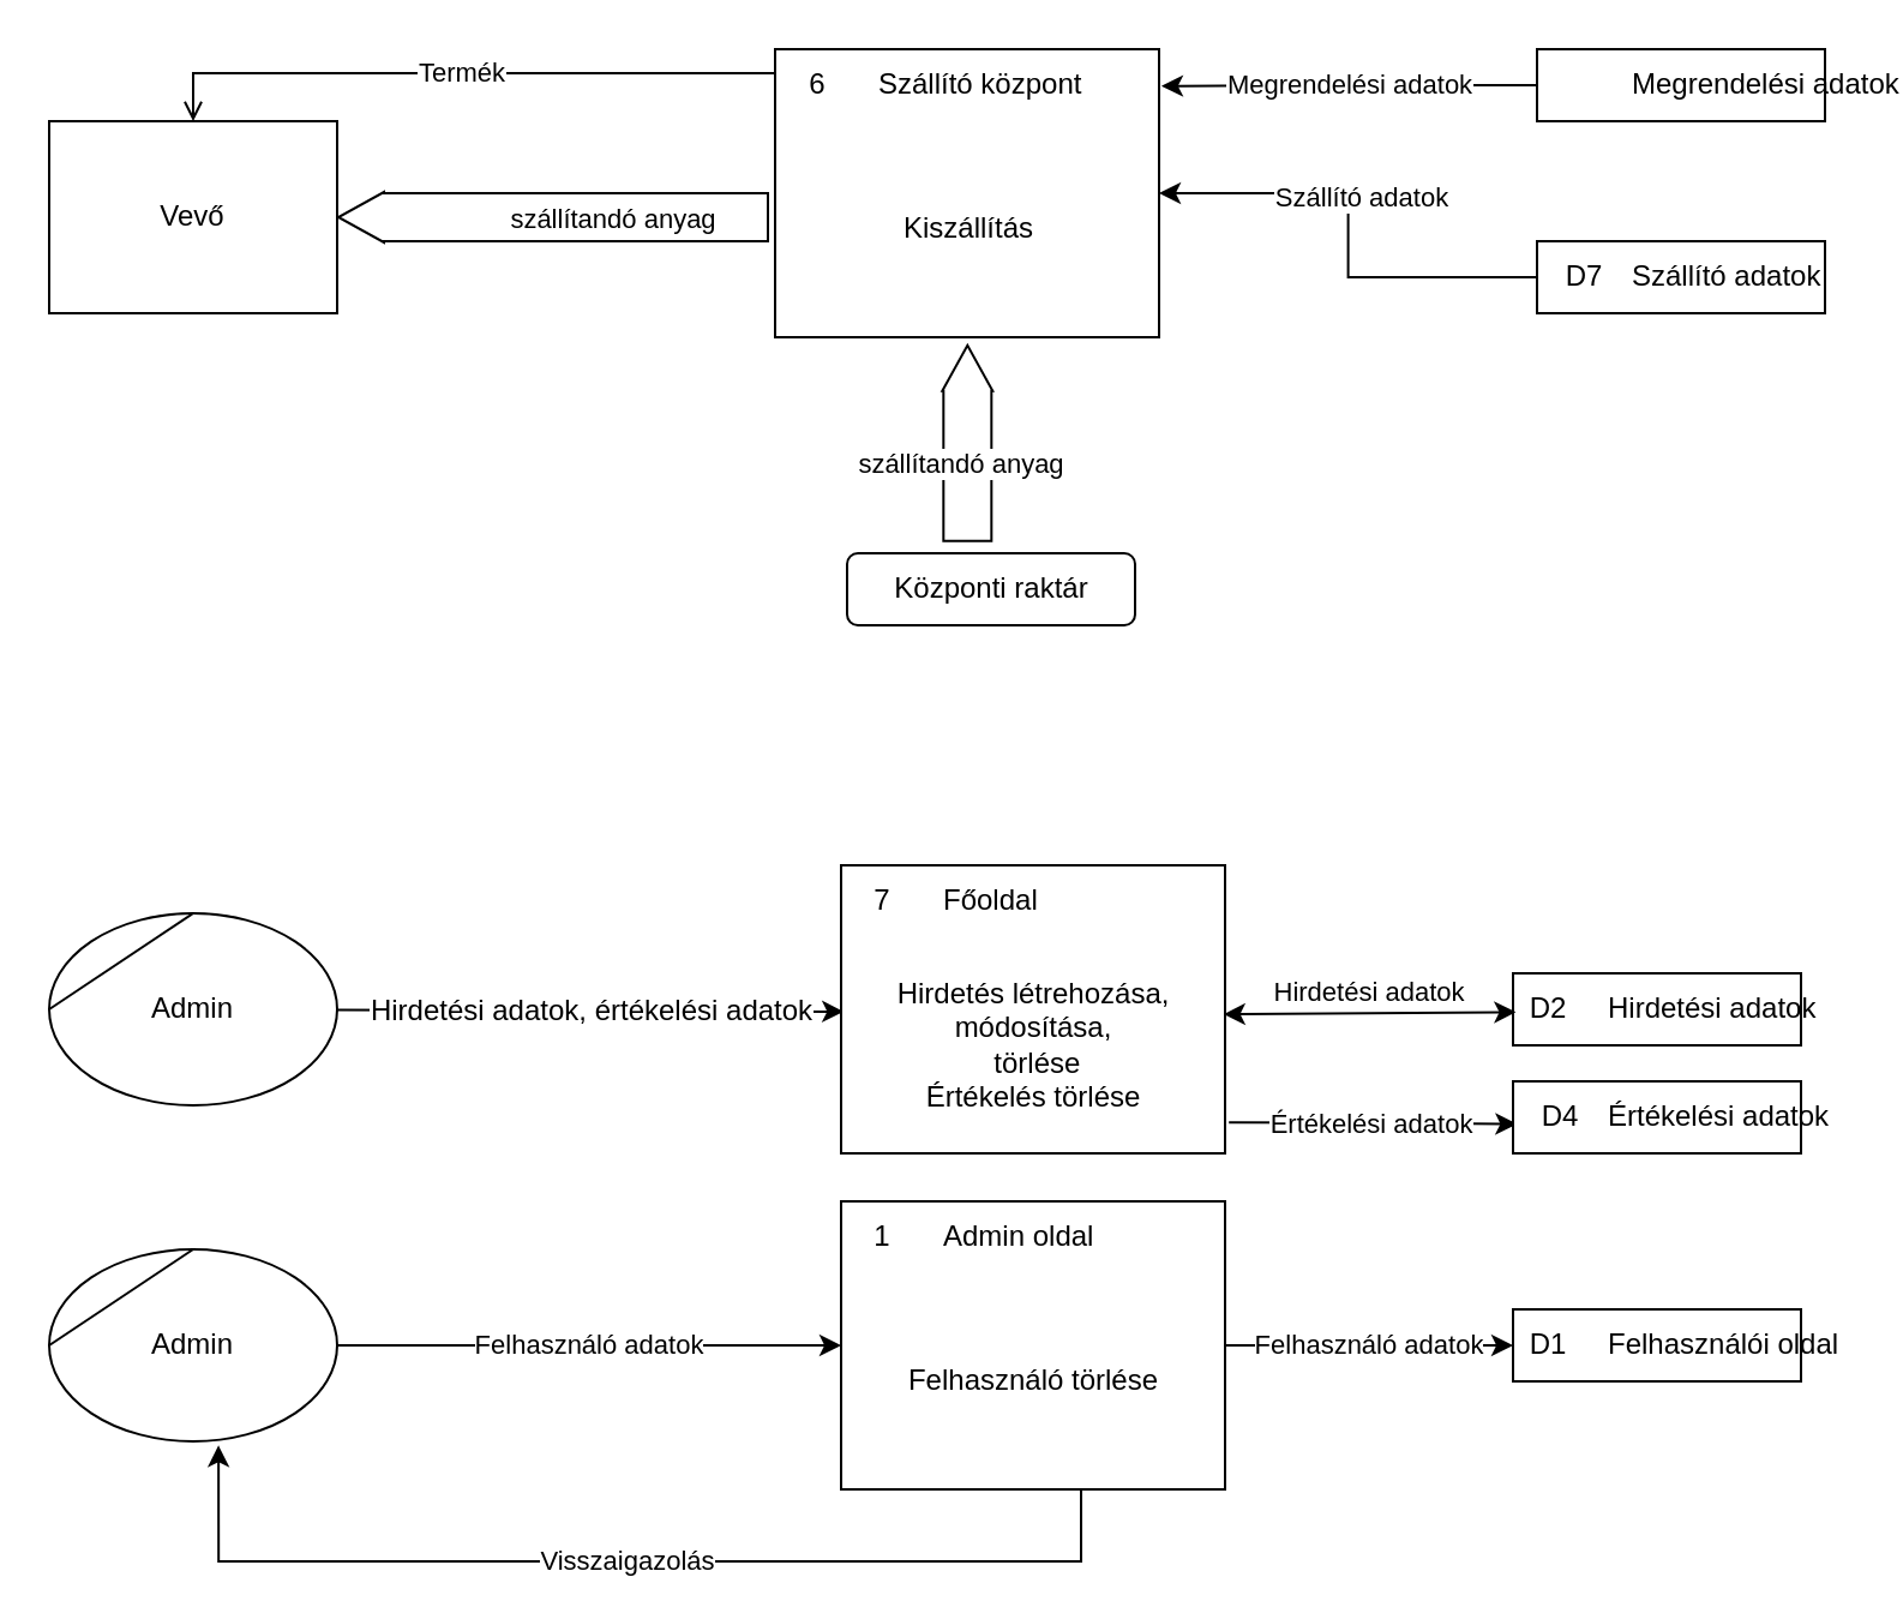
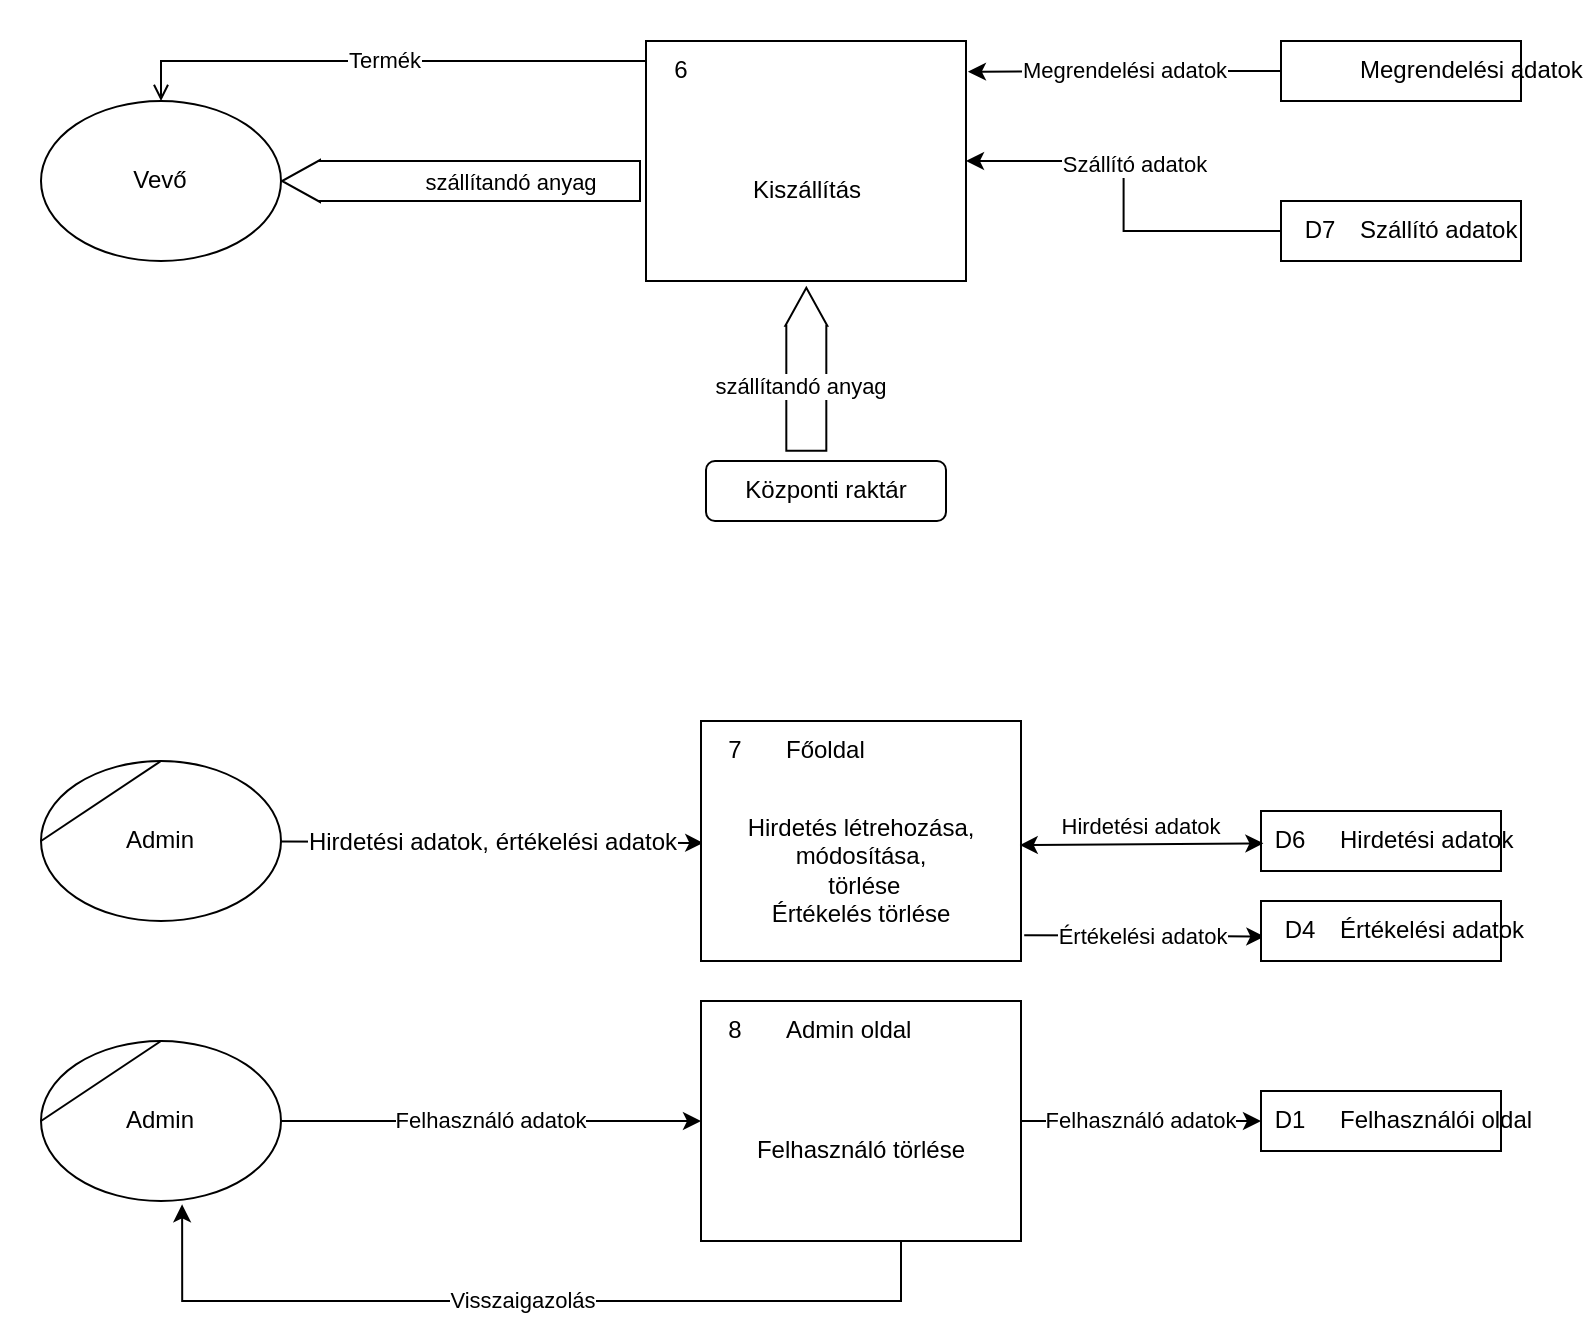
  <mxCell id="0" />
  <mxCell id="1" parent="0" />
  <mxCell id="2" value="Hirdetési adatok, értékelési adatok" style="edgeStyle=none;rounded=0;orthogonalLoop=1;jettySize=auto;html=1;entryX=0.007;entryY=0.508;entryDx=0;entryDy=0;entryPerimeter=0;fontFamily=Helvetica;fontSize=12;fontColor=default;elbow=vertical;" parent="1" source="3" target="5" edge="1"><mxGeometry relative="1" as="geometry" /></mxCell>
  <mxCell id="3" value="Admin" style="shape=stencil(tZRtjoMgEIZPw98GJR6gYXfvQe10nZQCAbYft99RNKlW7GajiTGZeeXhnZGBCRka5YCVvGHig5VlwTm9Kb5NYhUc1DElr8qjOmhISojenuGGx9gz0DTgMbaq+GR8T9+0j5C1NYYgaE0YKU86wRQaWsvvCdZv/xhFjvgXiOB7kynLyq+/Y3fVNuBiI79j7OB+db/rgceOi61+3Grg4v9YISmTO9xCHlR9/vb2xxxnzYDW6AK8OfLTeZzO66ynzM5CnqyHBUsn1DqN9UITnWoH/kUY5Iu9PtVUzRY1jx4IGk22K9UioSs+44+uvFxl3bKX1nTZdE12iV8=);whiteSpace=wrap;html=1;" parent="1" vertex="1"><mxGeometry x="20" y="380" width="120" height="80" as="geometry" /></mxCell>
  <mxCell id="4" value="Értékelési adatok" style="edgeStyle=orthogonalEdgeStyle;rounded=0;orthogonalLoop=1;jettySize=auto;html=1;entryX=0.014;entryY=0.593;entryDx=0;entryDy=0;entryPerimeter=0;exitX=1.01;exitY=0.893;exitDx=0;exitDy=0;exitPerimeter=0;" parent="1" source="5" target="20" edge="1"><mxGeometry relative="1" as="geometry" /></mxCell>
  <mxCell id="5" value="Hirdetés létrehozása, &lt;br&gt;módosítása,&lt;br&gt;&amp;nbsp;törlése&lt;br&gt;Értékelés törlése" style="html=1;dashed=0;whitespace=wrap;shape=mxgraph.dfd.process;align=center;container=1;collapsible=0;spacingTop=30;strokeColor=default;fontFamily=Helvetica;fontSize=12;fontColor=default;fillColor=default;" parent="1" vertex="1"><mxGeometry x="350" y="360" width="160" height="120" as="geometry" /></mxCell>
  <mxCell id="6" value="7" style="text;html=1;strokeColor=none;fillColor=none;align=center;verticalAlign=middle;whiteSpace=wrap;rounded=0;movable=0;resizable=0;rotatable=0;cloneable=0;deletable=0;connectable=0;allowArrows=0;pointerEvents=1;fontSize=12;fontFamily=Helvetica;fontColor=default;" parent="5" vertex="1"><mxGeometry width="35" height="30" as="geometry" /></mxCell>
  <mxCell id="7" value="Főoldal" style="text;html=1;strokeColor=none;fillColor=none;align=left;verticalAlign=middle;whiteSpace=wrap;rounded=0;movable=0;resizable=0;connectable=0;allowArrows=0;rotatable=0;cloneable=0;deletable=0;spacingLeft=6;autosize=1;resizeWidth=0;fontSize=12;fontFamily=Helvetica;fontColor=default;" parent="5" vertex="1"><mxGeometry x="35" width="70" height="30" as="geometry" /></mxCell>
  <mxCell id="8" value="Hirdetési adatok" style="html=1;dashed=0;whitespace=wrap;shape=mxgraph.dfd.dataStoreID2;align=left;spacingLeft=38;container=1;collapsible=0;" parent="1" vertex="1"><mxGeometry x="630" y="405" width="120" height="30" as="geometry" /></mxCell>
- <mxCell id="9" value="D2" style="text;html=1;strokeColor=none;fillColor=none;align=center;verticalAlign=middle;whiteSpace=wrap;rounded=0;movable=0;resizable=0;rotatable=0;cloneable=0;deletable=0;allowArrows=0;connectable=0;fontSize=12;fontFamily=Helvetica;fontColor=default;" parent="8" vertex="1"><mxGeometry width="30" height="30" as="geometry" /></mxCell>
+ <mxCell id="9" value="D6" style="text;html=1;strokeColor=none;fillColor=none;align=center;verticalAlign=middle;whiteSpace=wrap;rounded=0;movable=0;resizable=0;rotatable=0;cloneable=0;deletable=0;allowArrows=0;connectable=0;fontSize=12;fontFamily=Helvetica;fontColor=default;" parent="8" vertex="1"><mxGeometry width="30" height="30" as="geometry" /></mxCell>
  <mxCell id="10" value="Hirdetési adatok" style="endArrow=classic;startArrow=classic;html=1;rounded=0;verticalAlign=bottom;entryX=0.01;entryY=0.538;entryDx=0;entryDy=0;entryPerimeter=0;exitX=0.996;exitY=0.517;exitDx=0;exitDy=0;exitPerimeter=0;" parent="1" source="5" target="8" edge="1"><mxGeometry width="50" height="50" relative="1" as="geometry"><mxPoint x="510" y="419.29" as="sourcePoint" /><mxPoint x="630" y="419.29" as="targetPoint" /></mxGeometry></mxCell>
  <mxCell id="11" value="Felhasználó adatok" style="edgeStyle=orthogonalEdgeStyle;rounded=0;orthogonalLoop=1;jettySize=auto;html=1;" parent="1" source="12" target="15" edge="1"><mxGeometry relative="1" as="geometry" /></mxCell>
  <mxCell id="12" value="Admin" style="shape=stencil(tZRtjoMgEIZPw98GJR6gYXfvQe10nZQCAbYft99RNKlW7GajiTGZeeXhnZGBCRka5YCVvGHig5VlwTm9Kb5NYhUc1DElr8qjOmhISojenuGGx9gz0DTgMbaq+GR8T9+0j5C1NYYgaE0YKU86wRQaWsvvCdZv/xhFjvgXiOB7kynLyq+/Y3fVNuBiI79j7OB+db/rgceOi61+3Grg4v9YISmTO9xCHlR9/vb2xxxnzYDW6AK8OfLTeZzO66ynzM5CnqyHBUsn1DqN9UITnWoH/kUY5Iu9PtVUzRY1jx4IGk22K9UioSs+44+uvFxl3bKX1nTZdE12iV8=);whiteSpace=wrap;html=1;" parent="1" vertex="1"><mxGeometry x="20" y="520" width="120" height="80" as="geometry" /></mxCell>
  <mxCell id="13" value="Felhasználó adatok" style="edgeStyle=orthogonalEdgeStyle;rounded=0;orthogonalLoop=1;jettySize=auto;html=1;entryX=0;entryY=0.5;entryDx=0;entryDy=0;entryPerimeter=0;" parent="1" source="15" target="18" edge="1"><mxGeometry relative="1" as="geometry" /></mxCell>
  <mxCell id="14" value="Visszaigazolás" style="edgeStyle=orthogonalEdgeStyle;rounded=0;orthogonalLoop=1;jettySize=auto;html=1;entryX=0.588;entryY=1.021;entryDx=0;entryDy=0;entryPerimeter=0;" parent="1" source="15" target="12" edge="1"><mxGeometry relative="1" as="geometry"><mxPoint x="90" y="700" as="targetPoint" /><Array as="points"><mxPoint x="450" y="650" /><mxPoint x="91" y="650" /></Array></mxGeometry></mxCell>
  <mxCell id="15" value="Felhasználó törlése" style="html=1;dashed=0;whitespace=wrap;shape=mxgraph.dfd.process2;align=center;container=1;collapsible=0;spacingTop=30;" parent="1" vertex="1"><mxGeometry x="350" y="500" width="160" height="120" as="geometry" /></mxCell>
- <mxCell id="16" value="1" style="text;html=1;strokeColor=none;fillColor=none;align=center;verticalAlign=middle;whiteSpace=wrap;rounded=0;movable=0;resizable=0;rotatable=0;cloneable=0;deletable=0;connectable=0;allowArrows=0;pointerEvents=1;" parent="15" vertex="1"><mxGeometry width="35" height="30" as="geometry" /></mxCell>
+ <mxCell id="16" value="8" style="text;html=1;strokeColor=none;fillColor=none;align=center;verticalAlign=middle;whiteSpace=wrap;rounded=0;movable=0;resizable=0;rotatable=0;cloneable=0;deletable=0;connectable=0;allowArrows=0;pointerEvents=1;" parent="15" vertex="1"><mxGeometry width="35" height="30" as="geometry" /></mxCell>
  <mxCell id="17" value="Admin oldal" style="text;html=1;strokeColor=none;fillColor=none;align=left;verticalAlign=middle;whiteSpace=wrap;rounded=0;movable=0;resizable=0;connectable=0;allowArrows=0;rotatable=0;cloneable=0;deletable=0;spacingLeft=6;autosize=1;resizeWidth=0;" parent="15" vertex="1"><mxGeometry x="35" width="90" height="30" as="geometry" /></mxCell>
  <mxCell id="18" value="Felhasználói oldal" style="html=1;dashed=0;whitespace=wrap;shape=mxgraph.dfd.dataStoreID2;align=left;spacingLeft=38;container=1;collapsible=0;" parent="1" vertex="1"><mxGeometry x="630" y="545" width="120" height="30" as="geometry" /></mxCell>
  <mxCell id="19" value="D1" style="text;html=1;strokeColor=none;fillColor=none;align=center;verticalAlign=middle;whiteSpace=wrap;rounded=0;movable=0;resizable=0;rotatable=0;cloneable=0;deletable=0;allowArrows=0;connectable=0;" parent="18" vertex="1"><mxGeometry width="30" height="30" as="geometry" /></mxCell>
  <mxCell id="20" value="Értékelési adatok" style="html=1;dashed=0;whitespace=wrap;shape=mxgraph.dfd.dataStoreID2;align=left;spacingLeft=38;container=1;collapsible=0;" parent="1" vertex="1"><mxGeometry x="630" y="450" width="120" height="30" as="geometry" /></mxCell>
  <mxCell id="21" value="D4" style="text;html=1;strokeColor=none;fillColor=none;align=center;verticalAlign=middle;whiteSpace=wrap;rounded=0;connectable=0;allowArrows=0;movable=0;resizable=0;rotatable=0;cloneable=0;deletable=0;" parent="20" vertex="1"><mxGeometry x="5" width="30" height="30" as="geometry" /></mxCell>
  <mxCell id="22" value="Termék" style="edgeStyle=orthogonalEdgeStyle;rounded=0;orthogonalLoop=1;jettySize=auto;html=1;entryX=0.5;entryY=0;entryDx=0;entryDy=0;endArrow=open;" parent="1" source="23" target="26" edge="1"><mxGeometry relative="1" as="geometry"><mxPoint x="90" y="30" as="targetPoint" /><Array as="points"><mxPoint x="80" y="30" /></Array></mxGeometry></mxCell>
  <mxCell id="23" value="Kiszállítás" style="html=1;dashed=0;whitespace=wrap;shape=mxgraph.dfd.process2;align=center;container=1;collapsible=0;spacingTop=30;" parent="1" vertex="1"><mxGeometry x="322.5" y="20" width="160" height="120" as="geometry" /></mxCell>
  <mxCell id="24" value="6" style="text;html=1;strokeColor=none;fillColor=none;align=center;verticalAlign=middle;whiteSpace=wrap;rounded=0;movable=0;resizable=0;rotatable=0;cloneable=0;deletable=0;connectable=0;allowArrows=0;pointerEvents=1;" parent="23" vertex="1"><mxGeometry width="35" height="30" as="geometry" /></mxCell>
- <mxCell id="25" value="Szállító központ" style="text;html=1;strokeColor=none;fillColor=none;align=left;verticalAlign=middle;whiteSpace=wrap;rounded=0;movable=0;resizable=0;connectable=0;allowArrows=0;rotatable=0;cloneable=0;deletable=0;spacingLeft=6;autosize=1;resizeWidth=0;" parent="23" vertex="1"><mxGeometry x="35" width="110" height="30" as="geometry" /></mxCell>
- <mxCell id="26" value="Vevő" style="whiteSpace=wrap;html=1;rounded=0;" parent="1" vertex="1"><mxGeometry x="20" y="50" width="120" height="80" as="geometry" /></mxCell>
+ <mxCell id="26" value="Vevő" style="ellipse;whiteSpace=wrap;html=1;" parent="1" vertex="1"><mxGeometry x="20" y="50" width="120" height="80" as="geometry" /></mxCell>
  <mxCell id="27" style="edgeStyle=orthogonalEdgeStyle;rounded=0;orthogonalLoop=1;jettySize=auto;html=1;" parent="1" source="29" target="23" edge="1"><mxGeometry relative="1" as="geometry" /></mxCell>
  <mxCell id="28" value="Szállító adatok" style="edgeLabel;html=1;align=center;verticalAlign=middle;resizable=0;points=[];" parent="27" vertex="1" connectable="0"><mxGeometry x="0.165" y="-5" relative="1" as="geometry"><mxPoint as="offset" /></mxGeometry></mxCell>
  <mxCell id="29" value="Szállító adatok" style="html=1;dashed=0;whitespace=wrap;shape=mxgraph.dfd.dataStoreID2;align=left;spacingLeft=38;container=1;collapsible=0;" parent="1" vertex="1"><mxGeometry x="640" y="100" width="120" height="30" as="geometry" /></mxCell>
  <mxCell id="30" value="D7" style="text;html=1;strokeColor=none;fillColor=none;align=center;verticalAlign=middle;whiteSpace=wrap;rounded=0;connectable=0;allowArrows=0;movable=0;resizable=0;rotatable=0;cloneable=0;deletable=0;" parent="29" vertex="1"><mxGeometry x="5" width="30" height="30" as="geometry" /></mxCell>
  <mxCell id="31" value="Megrendelési adatok" style="edgeStyle=orthogonalEdgeStyle;rounded=0;orthogonalLoop=1;jettySize=auto;html=1;entryX=1.006;entryY=0.128;entryDx=0;entryDy=0;entryPerimeter=0;" parent="1" source="32" target="23" edge="1"><mxGeometry relative="1" as="geometry" /></mxCell>
  <mxCell id="32" value="Megrendelési adatok" style="html=1;dashed=0;whitespace=wrap;shape=mxgraph.dfd.dataStoreID2;align=left;spacingLeft=38;container=1;collapsible=0;" parent="1" vertex="1"><mxGeometry x="640" y="20" width="120" height="30" as="geometry" /></mxCell>
  <mxCell id="33" value="Központi raktár" style="whiteSpace=wrap;html=1;rounded=1;" parent="1" vertex="1"><mxGeometry x="352.5" y="230" width="120" height="30" as="geometry" /></mxCell>
  <mxCell id="34" value="szállítandó anyag" style="shape=flexArrow;endArrow=classic;html=1;rounded=0;width=20;startWidth=0;endWidth=0;exitX=0.418;exitY=-0.154;exitDx=0;exitDy=0;exitPerimeter=0;entryX=0.501;entryY=1.024;entryDx=0;entryDy=0;entryPerimeter=0;" parent="1" source="33" target="23" edge="1"><mxGeometry x="-0.235" y="3" width="50" height="50" relative="1" as="geometry"><mxPoint x="390" y="180" as="sourcePoint" /><mxPoint x="510" y="180" as="targetPoint" /><mxPoint as="offset" /></mxGeometry></mxCell>
  <mxCell id="35" value="szállítandó anyag" style="shape=flexArrow;endArrow=classic;html=1;rounded=0;width=20;startWidth=0;endWidth=0;fontStyle=0;movable=1;resizable=1;rotatable=1;deletable=1;editable=1;locked=0;connectable=1;entryX=1;entryY=0.5;entryDx=0;entryDy=0;" parent="1" target="26" edge="1"><mxGeometry x="-0.276" y="1" width="50" height="50" relative="1" as="geometry"><mxPoint x="320" y="90" as="sourcePoint" /><mxPoint x="150" y="110" as="targetPoint" /><mxPoint as="offset" /></mxGeometry></mxCell>
